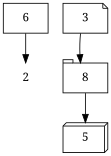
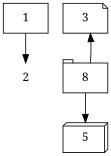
  digraph {
    fontname="Noto Serif"
    node [fontname="Noto Serif"]
    edge [fontname="Noto Serif"]
-   1 [shape=rectangle label=6]
+   1 [shape=rectangle]
    2 [shape=none]
    3 [shape=note]
    n4 [label=8 shape=tab]
    5 [shape=box3d]
    1 -> 2
-   3 -> n4
+   n4 -> 3
    n4 -> 5
  }
